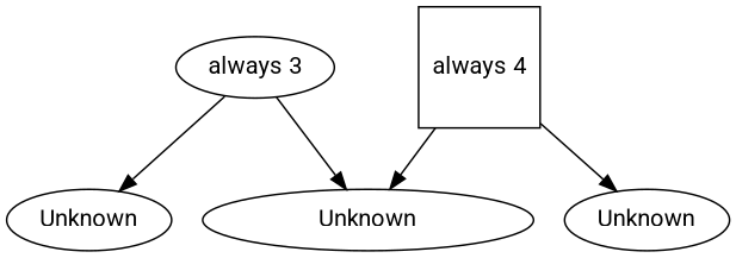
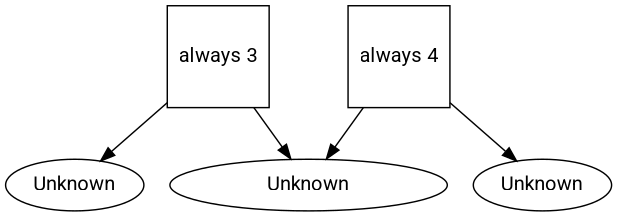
  digraph {
    rankdir=TB
    fontname=Roboto
    node [fontname=Roboto]
    edge [fontname=Roboto]
-   n1 [label="always 3" shape=ellipse]
+   n1 [label="always 3" shape=square]
    n2 [label=Unknown]
    n3 [label="          Unknown          "]
    n4 [label="always 4" shape=square]
    n5 [label=Unknown]
    n1 -> n2
    n1 -> n3
    n4 -> n3
    n4 -> n5
  }
